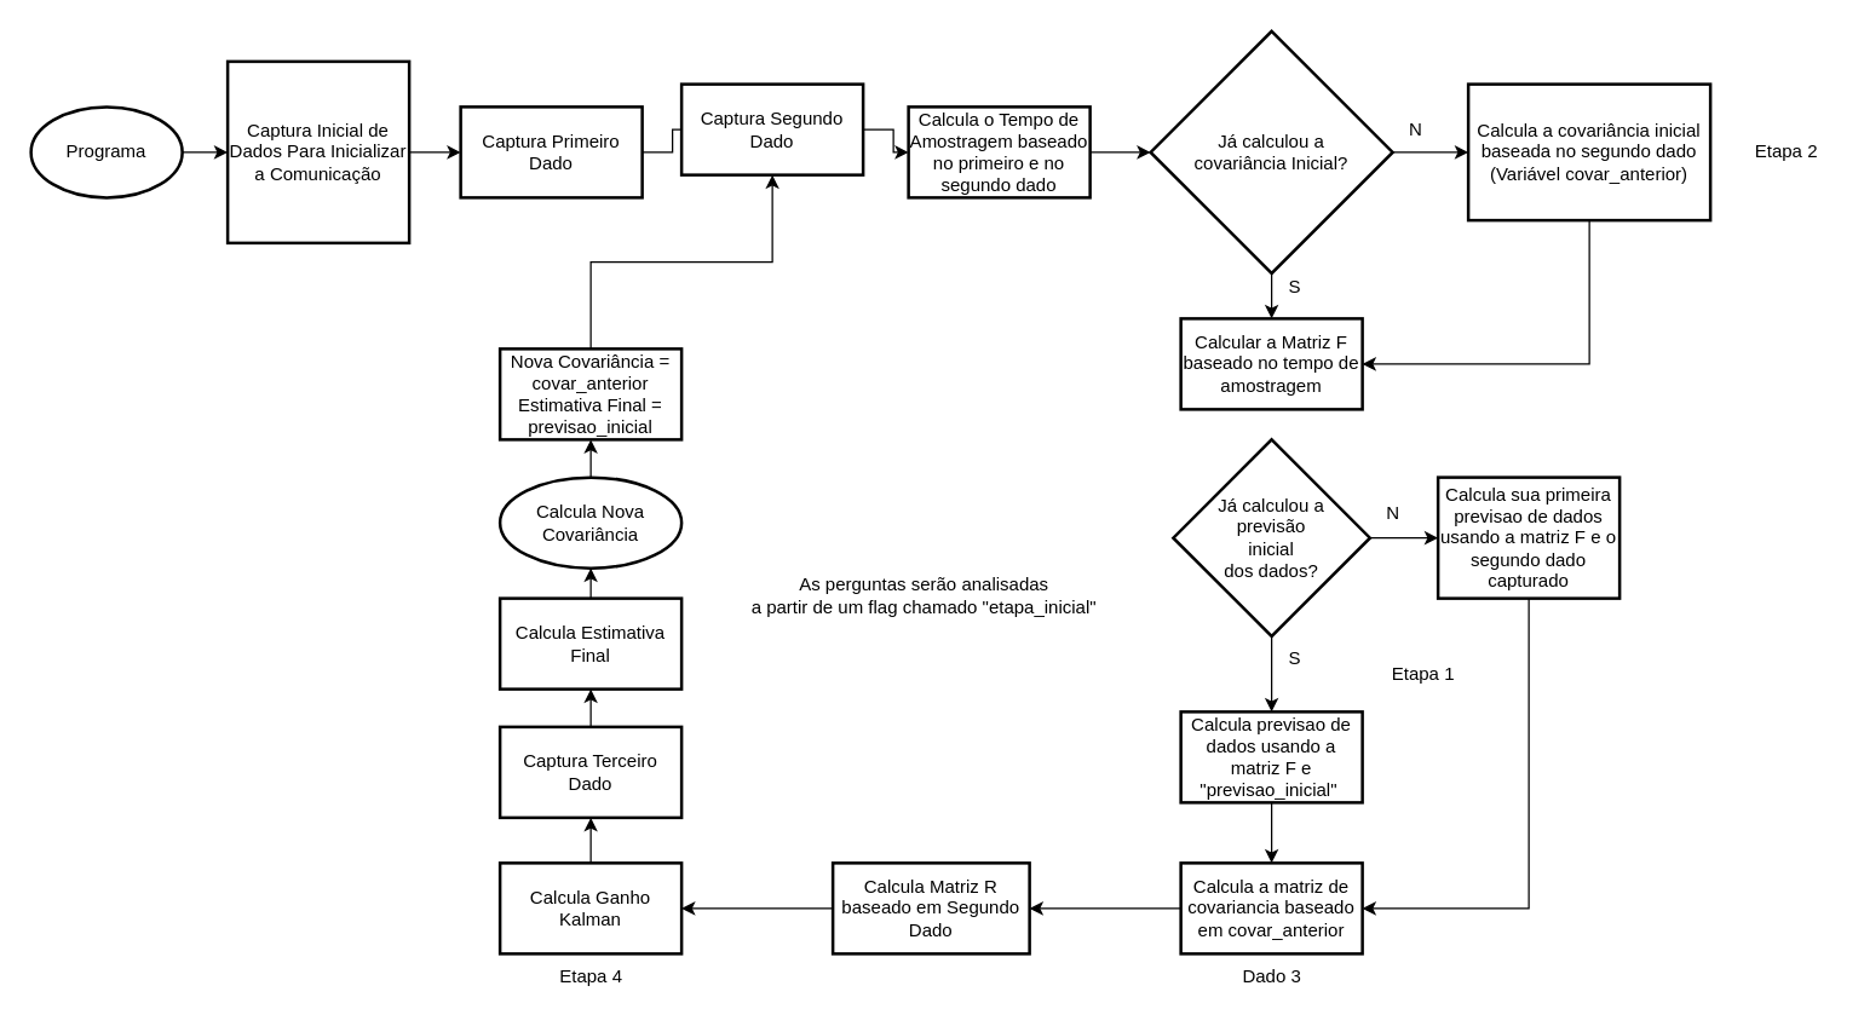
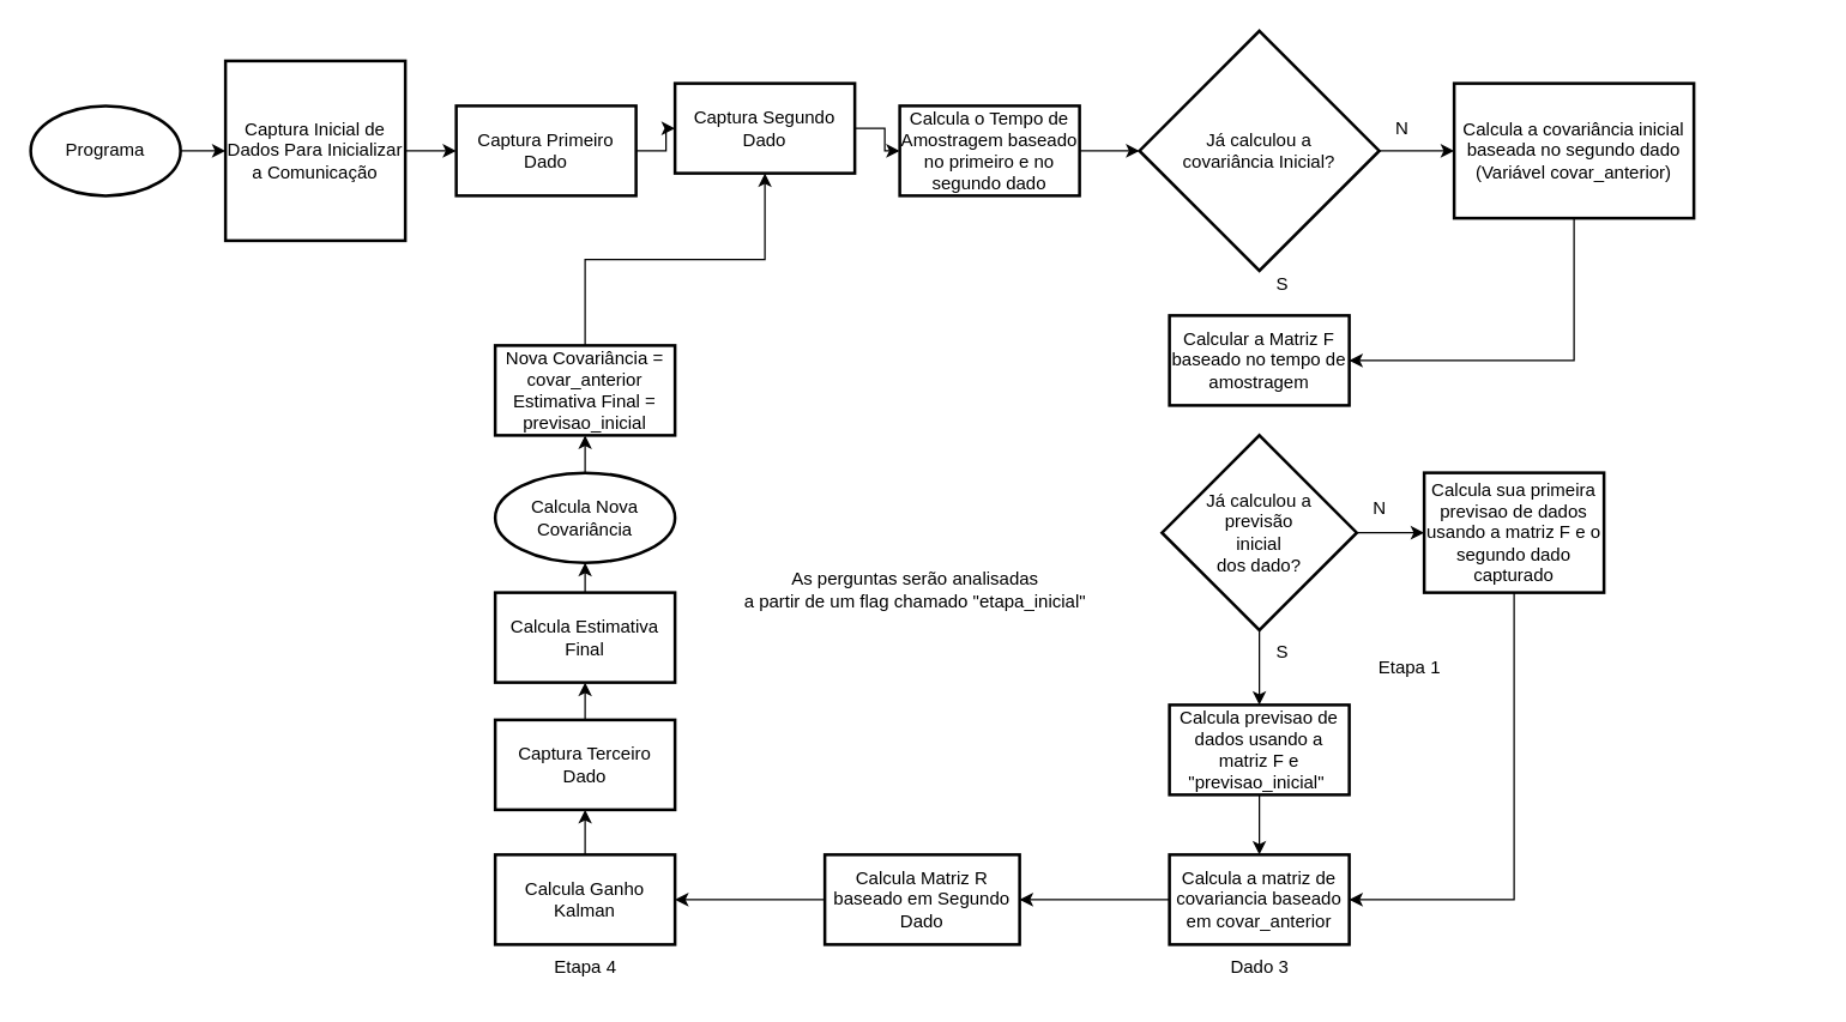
  <mxCell id="0" />
  <mxCell id="1" parent="0" />
  <mxCell id="2" value="" style="edgeStyle=orthogonalEdgeStyle;rounded=0;orthogonalLoop=1;jettySize=auto;html=1;" edge="1" parent="1" source="3" target="5"><mxGeometry relative="1" as="geometry" /></mxCell>
  <mxCell id="3" value="Programa" style="strokeWidth=2;html=1;shape=mxgraph.flowchart.start_1;whiteSpace=wrap;" vertex="1" parent="1"><mxGeometry x="20" y="70" width="100" height="60" as="geometry" /></mxCell>
  <mxCell id="4" value="" style="edgeStyle=orthogonalEdgeStyle;rounded=0;orthogonalLoop=1;jettySize=auto;html=1;" edge="1" parent="1" source="5" target="7"><mxGeometry relative="1" as="geometry" /></mxCell>
  <mxCell id="5" value="Captura Inicial de Dados Para Inicializar a Comunicação" style="whiteSpace=wrap;html=1;strokeWidth=2;" vertex="1" parent="1"><mxGeometry x="150" y="40" width="120" height="120" as="geometry" /></mxCell>
- <mxCell id="6" value="" style="edgeStyle=orthogonalEdgeStyle;rounded=0;orthogonalLoop=1;jettySize=auto;html=1;endArrow=none;" edge="1" parent="1" source="7" target="9"><mxGeometry relative="1" as="geometry" /></mxCell>
+ <mxCell id="6" value="" style="edgeStyle=orthogonalEdgeStyle;rounded=0;orthogonalLoop=1;jettySize=auto;html=1;" edge="1" parent="1" source="7" target="9"><mxGeometry relative="1" as="geometry" /></mxCell>
  <mxCell id="7" value="Captura Primeiro Dado" style="whiteSpace=wrap;html=1;strokeWidth=2;" vertex="1" parent="1"><mxGeometry x="304" y="70" width="120" height="60" as="geometry" /></mxCell>
  <mxCell id="8" value="" style="edgeStyle=orthogonalEdgeStyle;rounded=0;orthogonalLoop=1;jettySize=auto;html=1;" edge="1" parent="1" source="9" target="11"><mxGeometry relative="1" as="geometry" /></mxCell>
  <mxCell id="9" value="Captura Segundo Dado" style="whiteSpace=wrap;html=1;strokeWidth=2;" vertex="1" parent="1"><mxGeometry x="450" y="55" width="120" height="60" as="geometry" /></mxCell>
  <mxCell id="10" value="" style="edgeStyle=orthogonalEdgeStyle;rounded=0;orthogonalLoop=1;jettySize=auto;html=1;" edge="1" parent="1" source="11" target="24"><mxGeometry relative="1" as="geometry" /></mxCell>
  <mxCell id="11" value="Calcula o Tempo de Amostragem baseado no primeiro e no segundo dado" style="whiteSpace=wrap;html=1;strokeWidth=2;" vertex="1" parent="1"><mxGeometry x="600" y="70" width="120" height="60" as="geometry" /></mxCell>
  <mxCell id="12" value="Calcular a Matriz F baseado no tempo de amostragem" style="whiteSpace=wrap;html=1;strokeWidth=2;" vertex="1" parent="1"><mxGeometry x="780" y="210" width="120" height="60" as="geometry" /></mxCell>
  <mxCell id="13" style="edgeStyle=orthogonalEdgeStyle;rounded=0;orthogonalLoop=1;jettySize=auto;html=1;exitX=0.5;exitY=1;exitDx=0;exitDy=0;entryX=1;entryY=0.5;entryDx=0;entryDy=0;" edge="1" parent="1" source="14" target="16"><mxGeometry relative="1" as="geometry" /></mxCell>
  <mxCell id="14" value="Calcula sua primeira previsao de dados usando a matriz F e o segundo dado capturado" style="whiteSpace=wrap;html=1;strokeWidth=2;" vertex="1" parent="1"><mxGeometry x="950" y="315" width="120" height="80" as="geometry" /></mxCell>
  <mxCell id="15" style="edgeStyle=orthogonalEdgeStyle;rounded=0;orthogonalLoop=1;jettySize=auto;html=1;exitX=0;exitY=0.5;exitDx=0;exitDy=0;entryX=1;entryY=0.5;entryDx=0;entryDy=0;" edge="1" parent="1" source="16" target="30"><mxGeometry relative="1" as="geometry" /></mxCell>
  <mxCell id="16" value="Calcula a matriz de covariancia baseado em covar_anterior" style="whiteSpace=wrap;html=1;strokeWidth=2;" vertex="1" parent="1"><mxGeometry x="780" y="570" width="120" height="60" as="geometry" /></mxCell>
  <mxCell id="17" value="Etapa 1" style="text;html=1;align=center;verticalAlign=middle;resizable=0;points=[];autosize=1;strokeColor=none;fillColor=none;" vertex="1" parent="1"><mxGeometry x="910" y="430" width="60" height="30" as="geometry" /></mxCell>
- <mxCell id="18" value="Etapa 2" style="text;html=1;align=center;verticalAlign=middle;resizable=0;points=[];autosize=1;strokeColor=none;fillColor=none;" vertex="1" parent="1"><mxGeometry x="1150" y="85" width="60" height="30" as="geometry" /></mxCell>
  <mxCell id="19" value="Dado 3" style="text;html=1;align=center;verticalAlign=middle;resizable=0;points=[];autosize=1;strokeColor=none;fillColor=none;" vertex="1" parent="1"><mxGeometry x="810" y="630" width="60" height="30" as="geometry" /></mxCell>
  <mxCell id="20" value="" style="edgeStyle=orthogonalEdgeStyle;rounded=0;orthogonalLoop=1;jettySize=auto;html=1;" edge="1" parent="1" source="21" target="33"><mxGeometry relative="1" as="geometry" /></mxCell>
  <mxCell id="21" value="Calcula Ganho&lt;br&gt;Kalman" style="whiteSpace=wrap;html=1;strokeWidth=2;" vertex="1" parent="1"><mxGeometry x="330" y="570" width="120" height="60" as="geometry" /></mxCell>
- <mxCell id="22" style="edgeStyle=orthogonalEdgeStyle;rounded=0;orthogonalLoop=1;jettySize=auto;html=1;exitX=0.5;exitY=1;exitDx=0;exitDy=0;entryX=0.5;entryY=0;entryDx=0;entryDy=0;" edge="1" parent="1" source="24" target="12"><mxGeometry relative="1" as="geometry" /></mxCell>
  <mxCell id="23" value="" style="edgeStyle=orthogonalEdgeStyle;rounded=0;orthogonalLoop=1;jettySize=auto;html=1;" edge="1" parent="1" source="24" target="27"><mxGeometry relative="1" as="geometry" /></mxCell>
  <mxCell id="24" value="Já calculou a &lt;br&gt;covariância Inicial?" style="rhombus;whiteSpace=wrap;html=1;strokeWidth=2;" vertex="1" parent="1"><mxGeometry x="760" y="20" width="160" height="160" as="geometry" /></mxCell>
  <mxCell id="25" value="S" style="text;html=1;align=center;verticalAlign=middle;resizable=0;points=[];autosize=1;strokeColor=none;fillColor=none;" vertex="1" parent="1"><mxGeometry x="840" y="174" width="30" height="30" as="geometry" /></mxCell>
  <mxCell id="26" style="edgeStyle=orthogonalEdgeStyle;rounded=0;orthogonalLoop=1;jettySize=auto;html=1;exitX=0.5;exitY=1;exitDx=0;exitDy=0;entryX=1;entryY=0.5;entryDx=0;entryDy=0;" edge="1" parent="1" source="27" target="12"><mxGeometry relative="1" as="geometry" /></mxCell>
  <mxCell id="27" value="Calcula a covariância inicial baseada no segundo dado&lt;br&gt;(Variável covar_anterior)" style="whiteSpace=wrap;html=1;strokeWidth=2;" vertex="1" parent="1"><mxGeometry x="970" y="55" width="160" height="90" as="geometry" /></mxCell>
  <mxCell id="28" value="N" style="text;html=1;align=center;verticalAlign=middle;resizable=0;points=[];autosize=1;strokeColor=none;fillColor=none;" vertex="1" parent="1"><mxGeometry x="920" y="70" width="30" height="30" as="geometry" /></mxCell>
  <mxCell id="29" style="edgeStyle=orthogonalEdgeStyle;rounded=0;orthogonalLoop=1;jettySize=auto;html=1;exitX=0;exitY=0.5;exitDx=0;exitDy=0;entryX=1;entryY=0.5;entryDx=0;entryDy=0;" edge="1" parent="1" source="30" target="21"><mxGeometry relative="1" as="geometry" /></mxCell>
  <mxCell id="30" value="Calcula Matriz R baseado em Segundo Dado" style="whiteSpace=wrap;html=1;strokeWidth=2;" vertex="1" parent="1"><mxGeometry x="550" y="570" width="130" height="60" as="geometry" /></mxCell>
  <mxCell id="31" value="Etapa 4" style="text;html=1;align=center;verticalAlign=middle;resizable=0;points=[];autosize=1;strokeColor=none;fillColor=none;" vertex="1" parent="1"><mxGeometry x="360" y="630" width="60" height="30" as="geometry" /></mxCell>
  <mxCell id="32" value="" style="edgeStyle=orthogonalEdgeStyle;rounded=0;orthogonalLoop=1;jettySize=auto;html=1;" edge="1" parent="1" source="33" target="35"><mxGeometry relative="1" as="geometry" /></mxCell>
  <mxCell id="33" value="Captura Terceiro Dado" style="whiteSpace=wrap;html=1;strokeWidth=2;" vertex="1" parent="1"><mxGeometry x="330" y="480" width="120" height="60" as="geometry" /></mxCell>
  <mxCell id="34" style="edgeStyle=orthogonalEdgeStyle;rounded=0;orthogonalLoop=1;jettySize=auto;html=1;exitX=0.5;exitY=0;exitDx=0;exitDy=0;entryX=0.5;entryY=1;entryDx=0;entryDy=0;" edge="1" parent="1" source="35" target="37"><mxGeometry relative="1" as="geometry" /></mxCell>
  <mxCell id="35" value="Calcula Estimativa Final" style="whiteSpace=wrap;html=1;strokeWidth=2;" vertex="1" parent="1"><mxGeometry x="330" y="395" width="120" height="60" as="geometry" /></mxCell>
  <mxCell id="36" value="" style="edgeStyle=orthogonalEdgeStyle;rounded=0;orthogonalLoop=1;jettySize=auto;html=1;" edge="1" parent="1" source="37" target="39"><mxGeometry relative="1" as="geometry" /></mxCell>
  <mxCell id="37" value="Calcula Nova Covariância" style="ellipse;whiteSpace=wrap;html=1;strokeWidth=2;" vertex="1" parent="1"><mxGeometry x="330" y="315" width="120" height="60" as="geometry" /></mxCell>
  <mxCell id="38" style="edgeStyle=orthogonalEdgeStyle;rounded=0;orthogonalLoop=1;jettySize=auto;html=1;exitX=0.5;exitY=0;exitDx=0;exitDy=0;entryX=0.5;entryY=1;entryDx=0;entryDy=0;" edge="1" parent="1" source="39" target="9"><mxGeometry relative="1" as="geometry" /></mxCell>
  <mxCell id="39" value="Nova Covariância = covar_anterior&lt;br&gt;Estimativa Final = previsao_inicial" style="whiteSpace=wrap;html=1;strokeWidth=2;" vertex="1" parent="1"><mxGeometry x="330" y="230" width="120" height="60" as="geometry" /></mxCell>
  <mxCell id="40" style="edgeStyle=orthogonalEdgeStyle;rounded=0;orthogonalLoop=1;jettySize=auto;html=1;exitX=1;exitY=0.5;exitDx=0;exitDy=0;entryX=0;entryY=0.5;entryDx=0;entryDy=0;" edge="1" parent="1" source="42" target="14"><mxGeometry relative="1" as="geometry" /></mxCell>
  <mxCell id="41" style="edgeStyle=orthogonalEdgeStyle;rounded=0;orthogonalLoop=1;jettySize=auto;html=1;exitX=0.5;exitY=1;exitDx=0;exitDy=0;entryX=0.5;entryY=0;entryDx=0;entryDy=0;" edge="1" parent="1" source="42" target="44"><mxGeometry relative="1" as="geometry" /></mxCell>
- <mxCell id="42" value="Já calculou a &lt;br&gt;previsão &lt;br&gt;inicial &lt;br&gt;dos dados?" style="rhombus;whiteSpace=wrap;html=1;strokeWidth=2;" vertex="1" parent="1"><mxGeometry x="775" y="290" width="130" height="130" as="geometry" /></mxCell>
+ <mxCell id="42" value="Já calculou a &lt;br&gt;previsão &lt;br&gt;inicial &lt;br&gt;dos dado?" style="rhombus;whiteSpace=wrap;html=1;strokeWidth=2;" vertex="1" parent="1"><mxGeometry x="775" y="290" width="130" height="130" as="geometry" /></mxCell>
  <mxCell id="43" style="edgeStyle=orthogonalEdgeStyle;rounded=0;orthogonalLoop=1;jettySize=auto;html=1;exitX=0.5;exitY=1;exitDx=0;exitDy=0;entryX=0.5;entryY=0;entryDx=0;entryDy=0;" edge="1" parent="1" source="44" target="16"><mxGeometry relative="1" as="geometry" /></mxCell>
  <mxCell id="44" value="Calcula previsao de dados usando a matriz F e &quot;previsao_inicial&quot;&amp;nbsp;" style="whiteSpace=wrap;html=1;strokeWidth=2;" vertex="1" parent="1"><mxGeometry x="780" y="470" width="120" height="60" as="geometry" /></mxCell>
  <mxCell id="45" value="N" style="text;html=1;align=center;verticalAlign=middle;resizable=0;points=[];autosize=1;strokeColor=none;fillColor=none;" vertex="1" parent="1"><mxGeometry x="905" y="324" width="30" height="30" as="geometry" /></mxCell>
  <mxCell id="46" value="S" style="text;html=1;align=center;verticalAlign=middle;resizable=0;points=[];autosize=1;strokeColor=none;fillColor=none;" vertex="1" parent="1"><mxGeometry x="840" y="420" width="30" height="30" as="geometry" /></mxCell>
  <mxCell id="47" value="As perguntas serão analisadas &lt;br&gt;a partir de um flag chamado &quot;etapa_inicial&quot;" style="text;html=1;align=center;verticalAlign=middle;resizable=0;points=[];autosize=1;strokeColor=none;fillColor=none;" vertex="1" parent="1"><mxGeometry x="485" y="373" width="250" height="40" as="geometry" /></mxCell>
